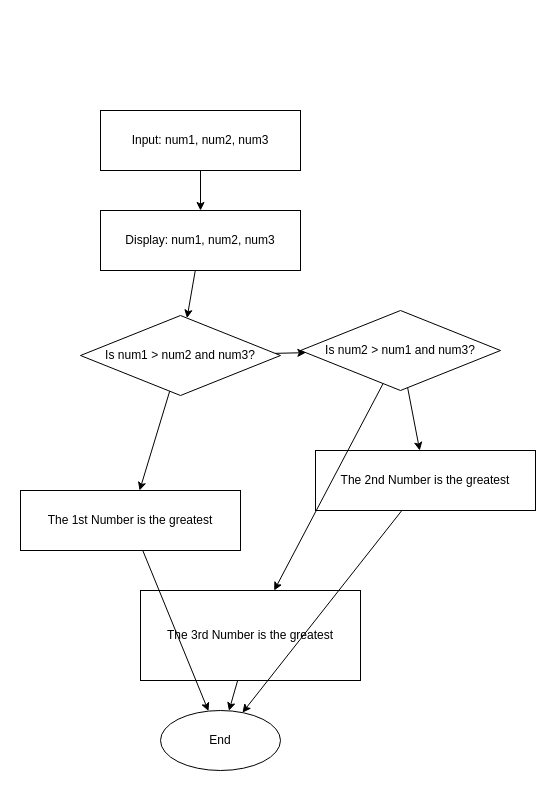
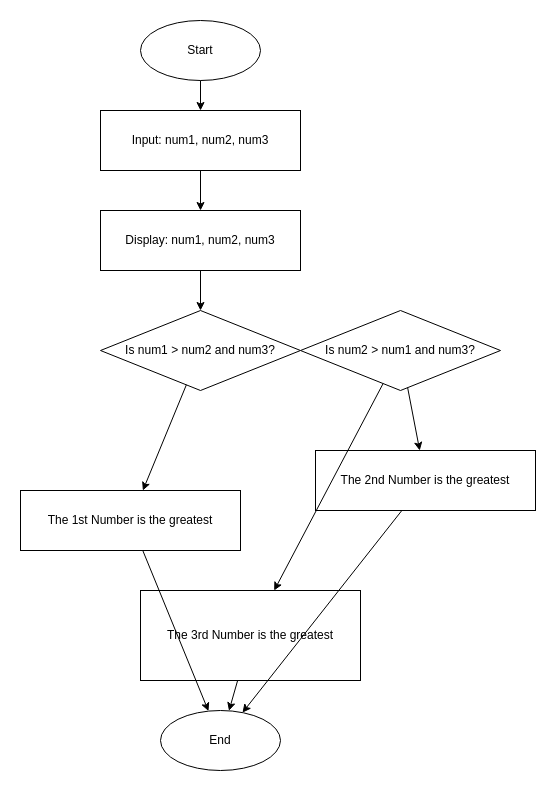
  <mxCell id="0" />
  <mxCell id="1" parent="0" />
+ <mxCell id="2" value="Start" style="ellipse;whiteSpace=wrap;html=1;aspect=fixed;" vertex="1" parent="1"><mxGeometry x="140" y="20" width="120" height="60" as="geometry" /></mxCell>
  <mxCell id="3" value="Input: num1, num2, num3" style="shape=rectangle;whiteSpace=wrap;html=1;" vertex="1" parent="1"><mxGeometry x="100" y="110" width="200" height="60" as="geometry" /></mxCell>
  <mxCell id="4" value="Display: num1, num2, num3" style="shape=rectangle;whiteSpace=wrap;html=1;" vertex="1" parent="1"><mxGeometry x="100" y="210" width="200" height="60" as="geometry" /></mxCell>
- <mxCell id="5" value="Is num1 &gt; num2 and num3?" style="rhombus;whiteSpace=wrap;html=1;" vertex="1" parent="1"><mxGeometry x="80" y="315" width="200" height="80" as="geometry" /></mxCell>
+ <mxCell id="5" value="Is num1 &gt; num2 and num3?" style="rhombus;whiteSpace=wrap;html=1;" vertex="1" parent="1"><mxGeometry x="100" y="310" width="200" height="80" as="geometry" /></mxCell>
  <mxCell id="6" value="The 1st Number is the greatest" style="shape=rectangle;whiteSpace=wrap;html=1;" vertex="1" parent="1"><mxGeometry x="20" y="490" width="220" height="60" as="geometry" /></mxCell>
  <mxCell id="7" value="Is num2 &gt; num1 and num3?" style="rhombus;whiteSpace=wrap;html=1;" vertex="1" parent="1"><mxGeometry x="300" y="310" width="200" height="80" as="geometry" /></mxCell>
  <mxCell id="8" value="The 2nd Number is the greatest" style="shape=rectangle;whiteSpace=wrap;html=1;" vertex="1" parent="1"><mxGeometry x="315" y="450" width="220" height="60" as="geometry" /></mxCell>
  <mxCell id="9" value="The 3rd Number is the greatest" style="shape=rectangle;whiteSpace=wrap;html=1;" vertex="1" parent="1"><mxGeometry x="140" y="590" width="220" height="90" as="geometry" /></mxCell>
  <mxCell id="10" value="End" style="ellipse;whiteSpace=wrap;html=1;aspect=fixed;" vertex="1" parent="1"><mxGeometry x="160" y="710" width="120" height="60" as="geometry" /></mxCell>
+ <mxCell id="11" edge="1" parent="1" source="2" target="3"><mxGeometry relative="1" as="geometry" /></mxCell>
  <mxCell id="12" edge="1" parent="1" source="3" target="4"><mxGeometry relative="1" as="geometry" /></mxCell>
  <mxCell id="13" edge="1" parent="1" source="4" target="5"><mxGeometry relative="1" as="geometry" /></mxCell>
  <mxCell id="14" edge="1" parent="1" source="5" target="6"><mxGeometry relative="1" as="geometry"><mxPoint x="60" y="380" as="sourcePoint" /><mxPoint x="20" y="420" as="targetPoint" /></mxGeometry></mxCell>
  <mxCell id="15" edge="1" parent="1" source="5" target="7"><mxGeometry relative="1" as="geometry"><mxPoint x="300" y="380" as="targetPoint" /></mxGeometry></mxCell>
  <mxCell id="16" edge="1" parent="1" source="7" target="8"><mxGeometry relative="1" as="geometry"><mxPoint x="340" y="420" as="sourcePoint" /><mxPoint x="300" y="420" as="targetPoint" /></mxGeometry></mxCell>
  <mxCell id="17" edge="1" parent="1" source="7" target="9"><mxGeometry relative="1" as="geometry" /></mxCell>
  <mxCell id="18" edge="1" parent="1" source="6" target="10"><mxGeometry relative="1" as="geometry" /></mxCell>
  <mxCell id="19" edge="1" parent="1" source="8" target="10"><mxGeometry relative="1" as="geometry" /></mxCell>
  <mxCell id="20" edge="1" parent="1" source="9" target="10"><mxGeometry relative="1" as="geometry" /></mxCell>
